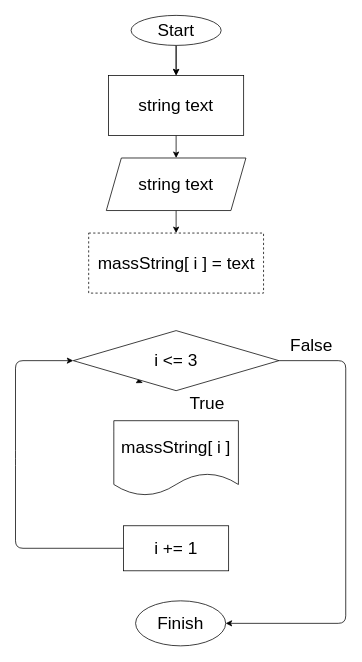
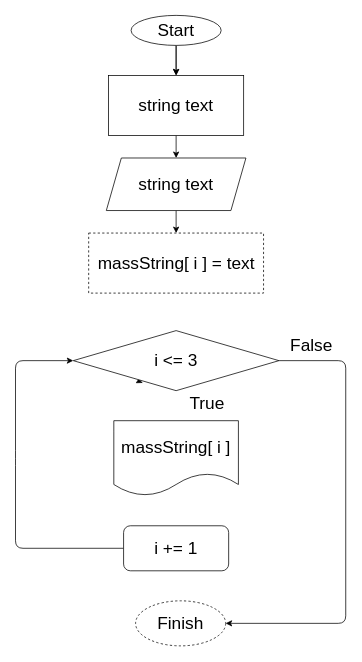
  <mxCell id="0" />
  <mxCell id="1" parent="0" />
  <mxCell id="2" value="" style="edgeStyle=none;html=1;fontSize=23;" edge="1" parent="1" source="4" target="6"><mxGeometry relative="1" as="geometry" /></mxCell>
  <mxCell id="3" value="" style="edgeStyle=none;html=1;" edge="1" parent="1" source="4" target="6"><mxGeometry relative="1" as="geometry" /></mxCell>
  <mxCell id="4" value="Start" style="ellipse;whiteSpace=wrap;html=1;fontSize=23;" vertex="1" parent="1"><mxGeometry x="174" y="20" width="120" height="40" as="geometry" /></mxCell>
  <mxCell id="5" style="edgeStyle=none;html=1;entryX=0.5;entryY=0;entryDx=0;entryDy=0;" edge="1" parent="1" source="6" target="12"><mxGeometry relative="1" as="geometry" /></mxCell>
  <mxCell id="6" value="string text&lt;br&gt;" style="whiteSpace=wrap;html=1;fontSize=23;" vertex="1" parent="1"><mxGeometry x="144" y="100" width="180" height="80" as="geometry" /></mxCell>
  <mxCell id="7" value="" style="edgeStyle=none;html=1;" edge="1" parent="1" source="9" target="15"><mxGeometry relative="1" as="geometry" /></mxCell>
  <mxCell id="8" value="" style="edgeStyle=none;html=1;" edge="1" parent="1" source="9" target="10"><mxGeometry relative="1" as="geometry"><Array as="points"><mxPoint x="460" y="480" /><mxPoint x="460" y="830" /></Array></mxGeometry></mxCell>
  <mxCell id="9" value="i &amp;lt;= 3" style="rhombus;whiteSpace=wrap;html=1;fontSize=23;" vertex="1" parent="1"><mxGeometry x="97" y="440" width="274" height="80" as="geometry" /></mxCell>
- <mxCell id="10" value="Finish" style="ellipse;whiteSpace=wrap;html=1;fontSize=23;" vertex="1" parent="1"><mxGeometry x="180" y="800" width="120" height="60" as="geometry" /></mxCell>
+ <mxCell id="10" value="Finish" style="ellipse;whiteSpace=wrap;html=1;fontSize=23;dashed=1;" vertex="1" parent="1"><mxGeometry x="180" y="800" width="120" height="60" as="geometry" /></mxCell>
  <mxCell id="11" value="" style="edgeStyle=none;html=1;" edge="1" parent="1" source="12" target="13"><mxGeometry relative="1" as="geometry" /></mxCell>
  <mxCell id="12" value="&lt;span style=&quot;font-size: 23px&quot;&gt;string text&lt;/span&gt;" style="shape=parallelogram;perimeter=parallelogramPerimeter;whiteSpace=wrap;html=1;fixedSize=1;" vertex="1" parent="1"><mxGeometry x="141" y="210" width="186" height="70" as="geometry" /></mxCell>
  <mxCell id="13" value="massString[ i ] = text" style="whiteSpace=wrap;html=1;fontSize=23;dashed=1;" vertex="1" parent="1"><mxGeometry x="117.5" y="310" width="233" height="80" as="geometry" /></mxCell>
  <mxCell id="14" value="&lt;span style=&quot;font-size: 23px&quot;&gt;massString[ i ]&lt;/span&gt;" style="shape=document;whiteSpace=wrap;html=1;boundedLbl=1;" vertex="1" parent="1"><mxGeometry x="151" y="560" width="166" height="100" as="geometry" /></mxCell>
  <mxCell id="15" value="True" style="edgeLabel;html=1;align=center;verticalAlign=middle;resizable=0;points=[];fontSize=23;" vertex="1" connectable="0" parent="1"><mxGeometry x="180" y="510.005" as="geometry"><mxPoint x="94" y="26" as="offset" /></mxGeometry></mxCell>
  <mxCell id="16" value="" style="edgeStyle=none;html=1;entryX=0;entryY=0.5;entryDx=0;entryDy=0;" edge="1" parent="1" source="17" target="9"><mxGeometry relative="1" as="geometry"><mxPoint x="54" y="730" as="targetPoint" /><Array as="points"><mxPoint x="20" y="730" /><mxPoint x="20" y="610" /><mxPoint x="20" y="480" /></Array></mxGeometry></mxCell>
- <mxCell id="17" value="i += 1" style="whiteSpace=wrap;html=1;fontSize=23;" vertex="1" parent="1"><mxGeometry x="164" y="700" width="140" height="60" as="geometry" /></mxCell>
+ <mxCell id="17" value="i += 1" style="whiteSpace=wrap;html=1;fontSize=23;rounded=1;" vertex="1" parent="1"><mxGeometry x="164" y="700" width="140" height="60" as="geometry" /></mxCell>
  <mxCell id="18" value="False" style="edgeLabel;html=1;align=center;verticalAlign=middle;resizable=0;points=[];fontSize=23;" vertex="1" connectable="0" parent="1"><mxGeometry x="395.545" y="340" as="geometry"><mxPoint x="18" y="118" as="offset" /></mxGeometry></mxCell>
